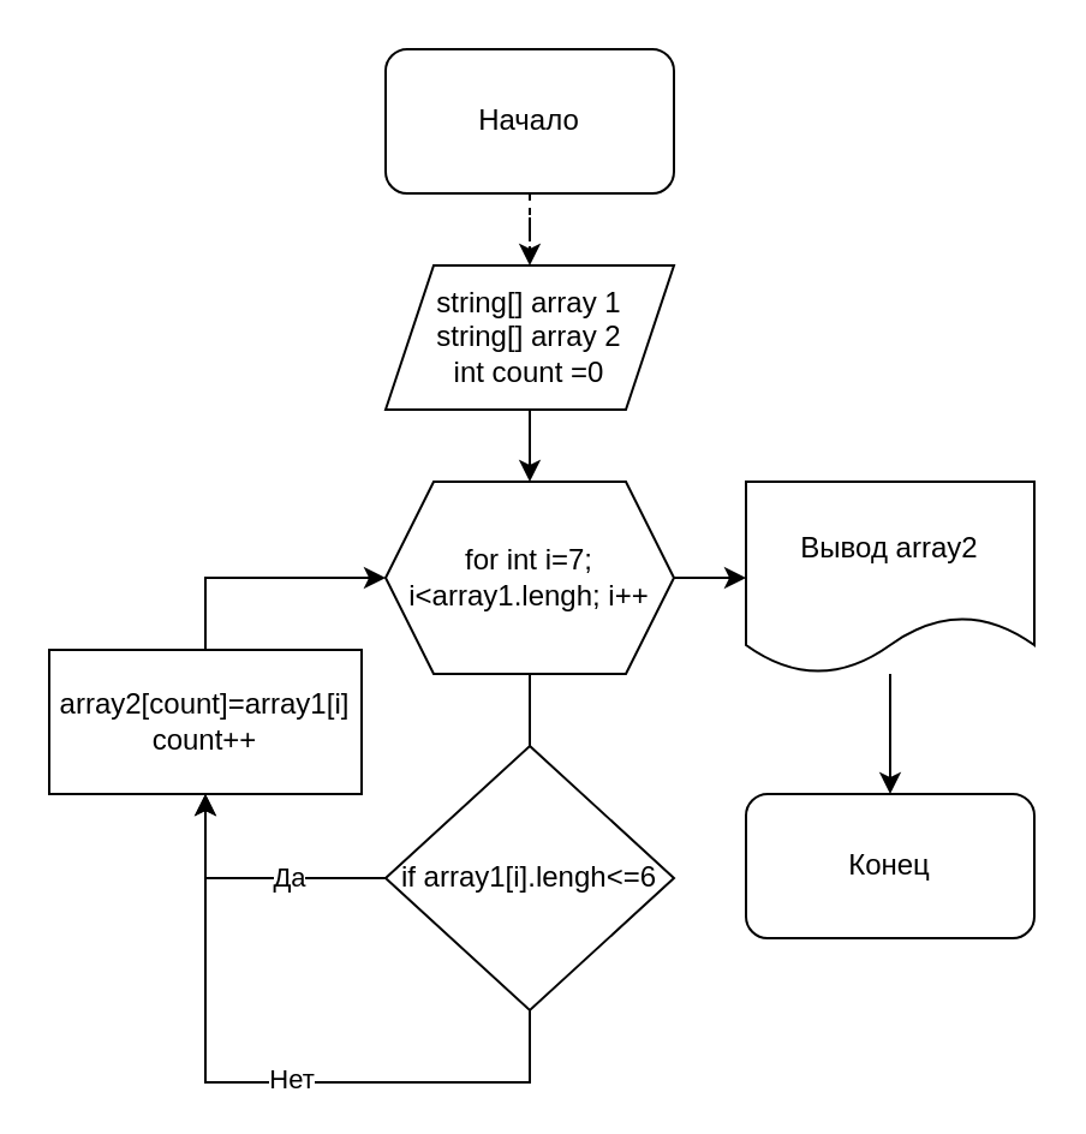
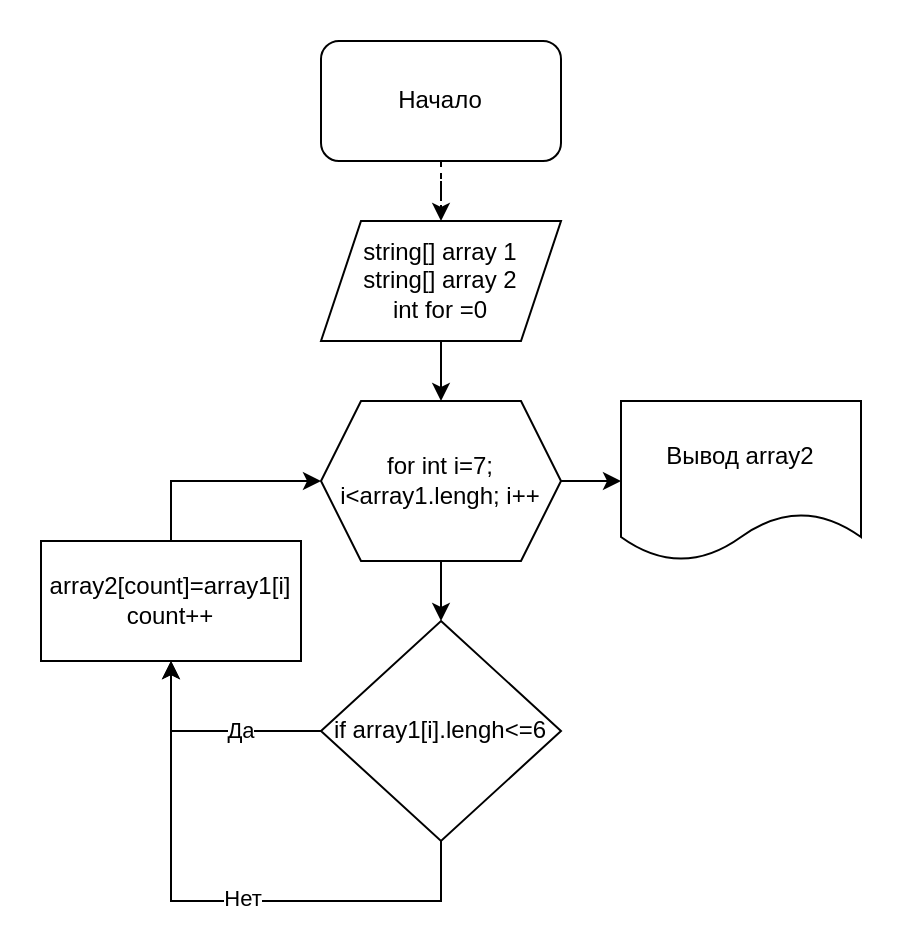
  <mxCell id="0" />
  <mxCell id="1" parent="0" />
  <mxCell id="2" style="edgeStyle=orthogonalEdgeStyle;rounded=0;orthogonalLoop=1;jettySize=auto;html=1;entryX=0.5;entryY=0;entryDx=0;entryDy=0;dashed=1;" edge="1" parent="1" source="3" target="5"><mxGeometry relative="1" as="geometry" /></mxCell>
  <mxCell id="3" value="Начало" style="rounded=1;whiteSpace=wrap;html=1;" vertex="1" parent="1"><mxGeometry x="160" y="20" width="120" height="60" as="geometry" /></mxCell>
  <mxCell id="4" style="edgeStyle=orthogonalEdgeStyle;rounded=0;orthogonalLoop=1;jettySize=auto;html=1;entryX=0.5;entryY=0;entryDx=0;entryDy=0;" edge="1" parent="1" source="5" target="8"><mxGeometry relative="1" as="geometry" /></mxCell>
- <mxCell id="5" value="&lt;div&gt;string[] array 1&lt;/div&gt;&lt;div&gt;&lt;div&gt;string[] array 2&lt;/div&gt;&lt;div&gt;int count =0&lt;br&gt;&lt;/div&gt;&lt;/div&gt;" style="shape=parallelogram;perimeter=parallelogramPerimeter;whiteSpace=wrap;html=1;fixedSize=1;" vertex="1" parent="1"><mxGeometry x="160" y="110" width="120" height="60" as="geometry" /></mxCell>
- <mxCell id="6" style="edgeStyle=orthogonalEdgeStyle;rounded=0;orthogonalLoop=1;jettySize=auto;html=1;entryX=0.5;entryY=0;entryDx=0;entryDy=0;endArrow=none;" edge="1" parent="1" source="8" target="12"><mxGeometry relative="1" as="geometry" /></mxCell>
+ <mxCell id="5" value="&lt;div&gt;string[] array 1&lt;/div&gt;&lt;div&gt;&lt;div&gt;string[] array 2&lt;/div&gt;&lt;div&gt;int for =0&lt;br&gt;&lt;/div&gt;&lt;/div&gt;" style="shape=parallelogram;perimeter=parallelogramPerimeter;whiteSpace=wrap;html=1;fixedSize=1;" vertex="1" parent="1"><mxGeometry x="160" y="110" width="120" height="60" as="geometry" /></mxCell>
+ <mxCell id="6" style="edgeStyle=orthogonalEdgeStyle;rounded=0;orthogonalLoop=1;jettySize=auto;html=1;entryX=0.5;entryY=0;entryDx=0;entryDy=0;" edge="1" parent="1" source="8" target="12"><mxGeometry relative="1" as="geometry" /></mxCell>
  <mxCell id="7" style="edgeStyle=orthogonalEdgeStyle;rounded=0;orthogonalLoop=1;jettySize=auto;html=1;entryX=0;entryY=0.5;entryDx=0;entryDy=0;" edge="1" parent="1" source="8" target="16"><mxGeometry relative="1" as="geometry" /></mxCell>
  <mxCell id="8" value="&lt;div&gt;for int i=7; i&amp;lt;array1.lengh; i++&lt;/div&gt;" style="shape=hexagon;perimeter=hexagonPerimeter2;whiteSpace=wrap;html=1;fixedSize=1;" vertex="1" parent="1"><mxGeometry x="160" y="200" width="120" height="80" as="geometry" /></mxCell>
  <mxCell id="9" style="edgeStyle=orthogonalEdgeStyle;rounded=0;orthogonalLoop=1;jettySize=auto;html=1;entryX=0.5;entryY=1;entryDx=0;entryDy=0;" edge="1" parent="1" source="12" target="14"><mxGeometry relative="1" as="geometry"><Array as="points"><mxPoint x="220" y="450" /><mxPoint x="85" y="450" /></Array></mxGeometry></mxCell>
  <mxCell id="10" value="&lt;div&gt;Нет&lt;/div&gt;" style="edgeLabel;html=1;align=center;verticalAlign=middle;resizable=0;points=[];" vertex="1" connectable="0" parent="9"><mxGeometry x="-0.215" y="-2" relative="1" as="geometry"><mxPoint x="-18" as="offset" /></mxGeometry></mxCell>
  <mxCell id="11" value="Да" style="edgeStyle=orthogonalEdgeStyle;rounded=0;orthogonalLoop=1;jettySize=auto;html=1;entryX=0.5;entryY=1;entryDx=0;entryDy=0;" edge="1" parent="1" source="12" target="14"><mxGeometry x="-0.273" relative="1" as="geometry"><mxPoint x="80" y="365" as="targetPoint" /><Array as="points"><mxPoint x="85" y="365" /></Array><mxPoint as="offset" /></mxGeometry></mxCell>
  <mxCell id="12" value="if array1[i].lengh&amp;lt;=6" style="rhombus;whiteSpace=wrap;html=1;" vertex="1" parent="1"><mxGeometry x="160" y="310" width="120" height="110" as="geometry" /></mxCell>
  <mxCell id="13" style="edgeStyle=orthogonalEdgeStyle;rounded=0;orthogonalLoop=1;jettySize=auto;html=1;entryX=0;entryY=0.5;entryDx=0;entryDy=0;" edge="1" parent="1" source="14" target="8"><mxGeometry relative="1" as="geometry"><Array as="points"><mxPoint x="85" y="240" /></Array></mxGeometry></mxCell>
  <mxCell id="14" value="&lt;div&gt;array2[count]=array1[i]&lt;/div&gt;&lt;div&gt;count++&lt;br&gt;&lt;/div&gt;" style="rounded=0;whiteSpace=wrap;html=1;" vertex="1" parent="1"><mxGeometry x="20" y="270" width="130" height="60" as="geometry" /></mxCell>
- <mxCell id="15" style="edgeStyle=orthogonalEdgeStyle;rounded=0;orthogonalLoop=1;jettySize=auto;html=1;entryX=0.5;entryY=0;entryDx=0;entryDy=0;" edge="1" parent="1" source="16" target="17"><mxGeometry relative="1" as="geometry" /></mxCell>
  <mxCell id="16" value="Вывод array2" style="shape=document;whiteSpace=wrap;html=1;boundedLbl=1;" vertex="1" parent="1"><mxGeometry x="310" y="200" width="120" height="80" as="geometry" /></mxCell>
- <mxCell id="17" value="Конец" style="rounded=1;whiteSpace=wrap;html=1;" vertex="1" parent="1"><mxGeometry x="310" y="330" width="120" height="60" as="geometry" /></mxCell>
